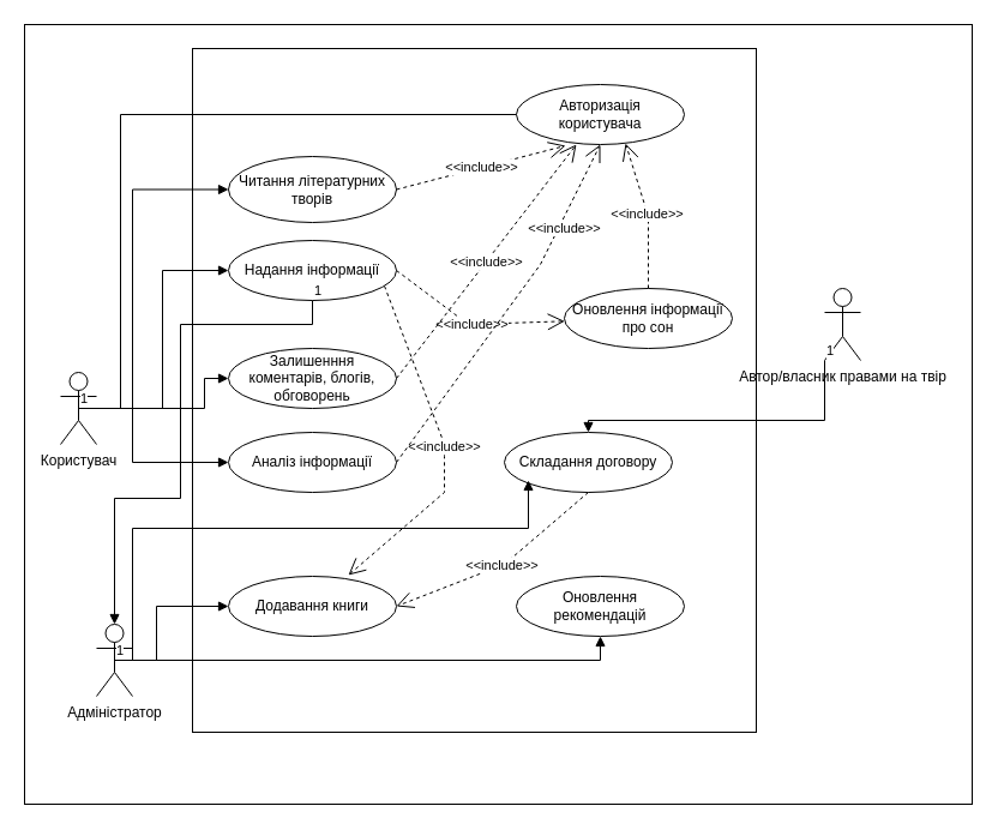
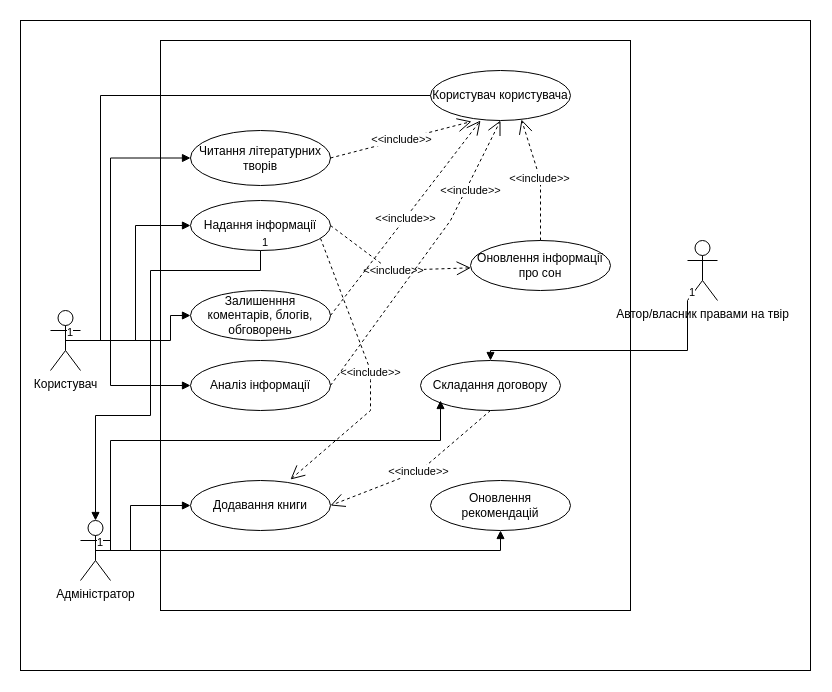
  <mxCell id="0" />
  <mxCell id="1" parent="0" />
  <mxCell id="2" value="" style="rounded=0;whiteSpace=wrap;html=1;" parent="1" vertex="1"><mxGeometry x="160" y="60" width="470" height="570" as="geometry" /></mxCell>
  <mxCell id="3" value="Користувач&lt;br&gt;" style="shape=umlActor;verticalLabelPosition=bottom;verticalAlign=top;html=1;" parent="1" vertex="1"><mxGeometry x="50" y="330" width="30" height="60" as="geometry" /></mxCell>
  <mxCell id="4" value="Надання інформації" style="ellipse;whiteSpace=wrap;html=1;" parent="1" vertex="1"><mxGeometry x="190" y="220" width="140" height="50" as="geometry" /></mxCell>
  <mxCell id="5" value="Аналіз інформації" style="ellipse;whiteSpace=wrap;html=1;" parent="1" vertex="1"><mxGeometry x="190" y="380" width="140" height="50" as="geometry" /></mxCell>
  <mxCell id="6" value="Оновлення рекомендацій" style="ellipse;whiteSpace=wrap;html=1;" parent="1" vertex="1"><mxGeometry x="430" y="500" width="140" height="50" as="geometry" /></mxCell>
  <mxCell id="7" value="Читання літературних творів" style="ellipse;whiteSpace=wrap;html=1;" parent="1" vertex="1"><mxGeometry x="190" y="150" width="140" height="55" as="geometry" /></mxCell>
  <mxCell id="8" value="Оновлення інформації про сон" style="ellipse;whiteSpace=wrap;html=1;" parent="1" vertex="1"><mxGeometry x="470" y="260" width="140" height="50" as="geometry" /></mxCell>
  <mxCell id="9" value="Додавання книги" style="ellipse;whiteSpace=wrap;html=1;" parent="1" vertex="1"><mxGeometry x="190" y="500" width="140" height="50" as="geometry" /></mxCell>
  <mxCell id="10" value="Автор/власник правами на твір" style="shape=umlActor;verticalLabelPosition=bottom;verticalAlign=top;html=1;" parent="1" vertex="1"><mxGeometry x="687" y="260" width="30" height="60" as="geometry" /></mxCell>
  <mxCell id="11" value="&amp;lt;&amp;lt;include&amp;gt;&amp;gt;" style="endArrow=open;endSize=12;dashed=1;html=1;rounded=0;exitX=1;exitY=0.5;exitDx=0;exitDy=0;" parent="1" source="4" target="8" edge="1"><mxGeometry width="160" relative="1" as="geometry"><mxPoint x="310" y="320" as="sourcePoint" /><mxPoint x="470" y="320" as="targetPoint" /><Array as="points"><mxPoint x="390" y="290" /></Array></mxGeometry></mxCell>
  <mxCell id="12" value="" style="endArrow=block;endFill=1;html=1;edgeStyle=orthogonalEdgeStyle;align=left;verticalAlign=top;rounded=0;exitX=0.5;exitY=0.5;exitDx=0;exitDy=0;exitPerimeter=0;entryX=0;entryY=0.5;entryDx=0;entryDy=0;" parent="1" source="3" target="7" edge="1"><mxGeometry x="-1" relative="1" as="geometry"><mxPoint x="190" y="320" as="sourcePoint" /><mxPoint x="350" y="320" as="targetPoint" /><Array as="points"><mxPoint x="110" y="360" /><mxPoint x="110" y="178" /></Array></mxGeometry></mxCell>
  <mxCell id="13" value="1" style="edgeLabel;resizable=0;html=1;align=left;verticalAlign=bottom;" parent="12" connectable="0" vertex="1"><mxGeometry x="-1" relative="1" as="geometry" /></mxCell>
  <mxCell id="14" value="" style="endArrow=block;endFill=1;html=1;edgeStyle=orthogonalEdgeStyle;align=left;verticalAlign=top;rounded=0;exitX=0.5;exitY=0.5;exitDx=0;exitDy=0;exitPerimeter=0;entryX=0;entryY=0.5;entryDx=0;entryDy=0;" parent="1" source="3" target="4" edge="1"><mxGeometry x="-0.938" y="-10" relative="1" as="geometry"><mxPoint x="70" y="360" as="sourcePoint" /><mxPoint x="350" y="320" as="targetPoint" /><mxPoint as="offset" /></mxGeometry></mxCell>
  <mxCell id="15" value="1" style="edgeLabel;resizable=0;html=1;align=left;verticalAlign=bottom;" parent="14" connectable="0" vertex="1"><mxGeometry x="-1" relative="1" as="geometry" /></mxCell>
  <mxCell id="16" value="" style="endArrow=block;endFill=1;html=1;edgeStyle=orthogonalEdgeStyle;align=left;verticalAlign=top;rounded=0;exitX=0.5;exitY=0.5;exitDx=0;exitDy=0;exitPerimeter=0;entryX=0;entryY=0.5;entryDx=0;entryDy=0;" parent="1" source="3" target="5" edge="1"><mxGeometry x="-1" relative="1" as="geometry"><mxPoint x="190" y="320" as="sourcePoint" /><mxPoint x="350" y="320" as="targetPoint" /><Array as="points"><mxPoint x="110" y="360" /><mxPoint x="110" y="405" /></Array></mxGeometry></mxCell>
  <mxCell id="17" value="1" style="edgeLabel;resizable=0;html=1;align=left;verticalAlign=bottom;" parent="16" connectable="0" vertex="1"><mxGeometry x="-1" relative="1" as="geometry" /></mxCell>
  <mxCell id="18" value="Адміністратор&lt;br&gt;" style="shape=umlActor;verticalLabelPosition=bottom;verticalAlign=top;html=1;" parent="1" vertex="1"><mxGeometry x="80" y="540" width="30" height="60" as="geometry" /></mxCell>
  <mxCell id="19" value="" style="endArrow=block;endFill=1;html=1;edgeStyle=orthogonalEdgeStyle;align=left;verticalAlign=top;rounded=0;exitX=0.5;exitY=0.5;exitDx=0;exitDy=0;exitPerimeter=0;entryX=0;entryY=0.5;entryDx=0;entryDy=0;" parent="1" source="18" target="9" edge="1"><mxGeometry x="-1" relative="1" as="geometry"><mxPoint x="190" y="420" as="sourcePoint" /><mxPoint x="350" y="420" as="targetPoint" /><Array as="points"><mxPoint x="130" y="570" /><mxPoint x="130" y="525" /></Array></mxGeometry></mxCell>
  <mxCell id="20" value="1" style="edgeLabel;resizable=0;html=1;align=left;verticalAlign=bottom;" parent="19" connectable="0" vertex="1"><mxGeometry x="-1" relative="1" as="geometry" /></mxCell>
  <mxCell id="21" value="" style="endArrow=block;endFill=1;html=1;edgeStyle=orthogonalEdgeStyle;align=left;verticalAlign=top;rounded=0;entryX=0.5;entryY=0;entryDx=0;entryDy=0;entryPerimeter=0;exitX=0.5;exitY=1;exitDx=0;exitDy=0;" parent="1" source="4" target="18" edge="1"><mxGeometry x="-1" relative="1" as="geometry"><mxPoint x="270" y="330" as="sourcePoint" /><mxPoint x="350" y="420" as="targetPoint" /><Array as="points"><mxPoint x="260" y="290" /><mxPoint x="150" y="290" /><mxPoint x="150" y="435" /><mxPoint x="95" y="435" /></Array></mxGeometry></mxCell>
  <mxCell id="22" value="1" style="edgeLabel;resizable=0;html=1;align=left;verticalAlign=bottom;" parent="21" connectable="0" vertex="1"><mxGeometry x="-1" relative="1" as="geometry" /></mxCell>
  <mxCell id="23" value="" style="endArrow=block;endFill=1;html=1;edgeStyle=orthogonalEdgeStyle;align=left;verticalAlign=top;rounded=0;entryX=0.5;entryY=1;entryDx=0;entryDy=0;exitX=0.5;exitY=0.5;exitDx=0;exitDy=0;exitPerimeter=0;" parent="1" source="18" target="6" edge="1"><mxGeometry x="-1" relative="1" as="geometry"><mxPoint x="100" y="570" as="sourcePoint" /><mxPoint x="440" y="420" as="targetPoint" /></mxGeometry></mxCell>
  <mxCell id="24" value="1" style="edgeLabel;resizable=0;html=1;align=left;verticalAlign=bottom;" parent="23" connectable="0" vertex="1"><mxGeometry x="-1" relative="1" as="geometry" /></mxCell>
  <mxCell id="25" value="Складання договору" style="ellipse;whiteSpace=wrap;html=1;" parent="1" vertex="1"><mxGeometry x="420" y="380" width="140" height="50" as="geometry" /></mxCell>
  <mxCell id="26" value="" style="endArrow=block;endFill=1;html=1;edgeStyle=orthogonalEdgeStyle;align=left;verticalAlign=top;rounded=0;exitX=0.5;exitY=0.5;exitDx=0;exitDy=0;exitPerimeter=0;" parent="1" source="18" edge="1"><mxGeometry x="-1" relative="1" as="geometry"><mxPoint x="280" y="420" as="sourcePoint" /><mxPoint x="440" y="420" as="targetPoint" /><Array as="points"><mxPoint x="110" y="570" /><mxPoint x="110" y="460" /><mxPoint x="440" y="460" /></Array></mxGeometry></mxCell>
  <mxCell id="27" value="1" style="edgeLabel;resizable=0;html=1;align=left;verticalAlign=bottom;" parent="26" connectable="0" vertex="1"><mxGeometry x="-1" relative="1" as="geometry" /></mxCell>
  <mxCell id="28" value="" style="endArrow=block;endFill=1;html=1;edgeStyle=orthogonalEdgeStyle;align=left;verticalAlign=top;rounded=0;exitX=0;exitY=1;exitDx=0;exitDy=0;exitPerimeter=0;entryX=0.5;entryY=0;entryDx=0;entryDy=0;" parent="1" source="10" target="25" edge="1"><mxGeometry x="-1" relative="1" as="geometry"><mxPoint x="280" y="420" as="sourcePoint" /><mxPoint x="440" y="420" as="targetPoint" /><Array as="points"><mxPoint x="687" y="370" /><mxPoint x="490" y="370" /></Array></mxGeometry></mxCell>
  <mxCell id="29" value="1" style="edgeLabel;resizable=0;html=1;align=left;verticalAlign=bottom;" parent="28" connectable="0" vertex="1"><mxGeometry x="-1" relative="1" as="geometry" /></mxCell>
  <mxCell id="30" value="&amp;lt;&amp;lt;include&amp;gt;&amp;gt;" style="endArrow=open;endSize=12;dashed=1;html=1;rounded=0;entryX=0.714;entryY=-0.02;entryDx=0;entryDy=0;entryPerimeter=0;exitX=0.929;exitY=0.76;exitDx=0;exitDy=0;exitPerimeter=0;" parent="1" source="4" target="9" edge="1"><mxGeometry width="160" relative="1" as="geometry"><mxPoint x="320" y="320" as="sourcePoint" /><mxPoint x="460" y="420" as="targetPoint" /><Array as="points"><mxPoint x="370" y="390" /><mxPoint x="370" y="400" /><mxPoint x="370" y="430" /></Array></mxGeometry></mxCell>
  <mxCell id="31" value="Залишенння коментарів, блогів, обговорень" style="ellipse;whiteSpace=wrap;html=1;" parent="1" vertex="1"><mxGeometry x="190" y="310" width="140" height="50" as="geometry" /></mxCell>
  <mxCell id="32" value="" style="endArrow=block;endFill=1;html=1;edgeStyle=orthogonalEdgeStyle;align=left;verticalAlign=top;rounded=0;exitX=0.5;exitY=0.5;exitDx=0;exitDy=0;exitPerimeter=0;entryX=0;entryY=0.5;entryDx=0;entryDy=0;" parent="1" source="3" target="31" edge="1"><mxGeometry x="-1" relative="1" as="geometry"><mxPoint x="370" y="410" as="sourcePoint" /><mxPoint x="530" y="410" as="targetPoint" /><Array as="points"><mxPoint x="170" y="360" /><mxPoint x="170" y="335" /></Array></mxGeometry></mxCell>
  <mxCell id="33" value="1" style="edgeLabel;resizable=0;html=1;align=left;verticalAlign=bottom;" parent="32" connectable="0" vertex="1"><mxGeometry x="-1" relative="1" as="geometry" /></mxCell>
  <mxCell id="34" value="Авторизація" style="ellipse;whiteSpace=wrap;html=1;" parent="1" vertex="1"><mxGeometry x="430" y="90" width="140" height="50" as="geometry" /></mxCell>
  <mxCell id="35" value="" style="endArrow=none;endFill=0;html=1;edgeStyle=orthogonalEdgeStyle;align=left;verticalAlign=top;rounded=0;exitX=0.5;exitY=0.5;exitDx=0;exitDy=0;exitPerimeter=0;entryX=0;entryY=0.5;entryDx=0;entryDy=0;" parent="1" source="3" target="34" edge="1"><mxGeometry x="-1" relative="1" as="geometry"><mxPoint x="370" y="410" as="sourcePoint" /><mxPoint x="530" y="410" as="targetPoint" /><Array as="points"><mxPoint x="100" y="360" /><mxPoint x="100" y="115" /></Array></mxGeometry></mxCell>
  <mxCell id="36" value="1" style="edgeLabel;resizable=0;html=1;align=left;verticalAlign=bottom;" parent="35" connectable="0" vertex="1"><mxGeometry x="-1" relative="1" as="geometry" /></mxCell>
  <mxCell id="37" value="&amp;lt;&amp;lt;include&amp;gt;&amp;gt;" style="endArrow=open;endSize=12;dashed=1;html=1;rounded=0;exitX=0.5;exitY=0;exitDx=0;exitDy=0;entryX=0.65;entryY=0.98;entryDx=0;entryDy=0;entryPerimeter=0;" parent="1" source="8" target="34" edge="1"><mxGeometry width="160" relative="1" as="geometry"><mxPoint x="370" y="410" as="sourcePoint" /><mxPoint x="530" y="410" as="targetPoint" /><Array as="points"><mxPoint x="540" y="200" /></Array></mxGeometry></mxCell>
  <mxCell id="38" value="&amp;lt;&amp;lt;include&amp;gt;&amp;gt;" style="endArrow=open;endSize=12;dashed=1;html=1;rounded=0;exitX=1;exitY=0.5;exitDx=0;exitDy=0;entryX=0.293;entryY=1.02;entryDx=0;entryDy=0;entryPerimeter=0;" parent="1" source="7" target="34" edge="1"><mxGeometry width="160" relative="1" as="geometry"><mxPoint x="550" y="270" as="sourcePoint" /><mxPoint x="510" y="150" as="targetPoint" /><Array as="points" /></mxGeometry></mxCell>
  <mxCell id="39" value="&amp;lt;&amp;lt;include&amp;gt;&amp;gt;" style="endArrow=open;endSize=12;dashed=1;html=1;rounded=0;exitX=1;exitY=0.5;exitDx=0;exitDy=0;" parent="1" source="31" edge="1"><mxGeometry width="160" relative="1" as="geometry"><mxPoint x="560" y="280" as="sourcePoint" /><mxPoint x="480" y="140" as="targetPoint" /><Array as="points" /></mxGeometry></mxCell>
  <mxCell id="40" value="&amp;lt;&amp;lt;include&amp;gt;&amp;gt;" style="endArrow=open;endSize=12;dashed=1;html=1;rounded=0;exitX=1;exitY=0.5;exitDx=0;exitDy=0;entryX=0.5;entryY=1;entryDx=0;entryDy=0;" parent="1" source="5" target="34" edge="1"><mxGeometry x="0.519" y="-4" width="160" relative="1" as="geometry"><mxPoint x="570" y="290" as="sourcePoint" /><mxPoint x="530" y="170" as="targetPoint" /><Array as="points"><mxPoint x="450" y="240" /></Array><mxPoint as="offset" /></mxGeometry></mxCell>
  <mxCell id="41" value="&amp;lt;&amp;lt;include&amp;gt;&amp;gt;" style="endArrow=open;endSize=12;dashed=1;html=1;rounded=0;exitX=0.5;exitY=1;exitDx=0;exitDy=0;entryX=1;entryY=0.5;entryDx=0;entryDy=0;" parent="1" source="25" target="9" edge="1"><mxGeometry width="160" relative="1" as="geometry"><mxPoint x="580" y="300" as="sourcePoint" /><mxPoint x="540" y="180" as="targetPoint" /><Array as="points"><mxPoint x="420" y="490" /></Array></mxGeometry></mxCell>
  <mxCell id="42" value="" style="rounded=0;whiteSpace=wrap;html=1;" parent="1" vertex="1"><mxGeometry x="20" y="20" width="790" height="650" as="geometry" /></mxCell>
  <mxCell id="43" value="" style="rounded=0;whiteSpace=wrap;html=1;" parent="1" vertex="1"><mxGeometry x="160" y="40" width="470" height="570" as="geometry" /></mxCell>
  <mxCell id="44" value="Користувач&lt;br&gt;" style="shape=umlActor;verticalLabelPosition=bottom;verticalAlign=top;html=1;" parent="1" vertex="1"><mxGeometry x="50" y="310" width="30" height="60" as="geometry" /></mxCell>
  <mxCell id="45" value="Надання інформації" style="ellipse;whiteSpace=wrap;html=1;" parent="1" vertex="1"><mxGeometry x="190" y="200" width="140" height="50" as="geometry" /></mxCell>
  <mxCell id="46" value="Аналіз інформації" style="ellipse;whiteSpace=wrap;html=1;" parent="1" vertex="1"><mxGeometry x="190" y="360" width="140" height="50" as="geometry" /></mxCell>
  <mxCell id="47" value="Оновлення рекомендацій" style="ellipse;whiteSpace=wrap;html=1;" parent="1" vertex="1"><mxGeometry x="430" y="480" width="140" height="50" as="geometry" /></mxCell>
  <mxCell id="48" value="Читання літературних творів" style="ellipse;whiteSpace=wrap;html=1;" parent="1" vertex="1"><mxGeometry x="190" y="130" width="140" height="55" as="geometry" /></mxCell>
  <mxCell id="49" value="Оновлення інформації про сон" style="ellipse;whiteSpace=wrap;html=1;" parent="1" vertex="1"><mxGeometry x="470" y="240" width="140" height="50" as="geometry" /></mxCell>
  <mxCell id="50" value="Додавання книги" style="ellipse;whiteSpace=wrap;html=1;" parent="1" vertex="1"><mxGeometry x="190" y="480" width="140" height="50" as="geometry" /></mxCell>
  <mxCell id="51" value="Автор/власник правами на твір" style="shape=umlActor;verticalLabelPosition=bottom;verticalAlign=top;html=1;" parent="1" vertex="1"><mxGeometry x="687" y="240" width="30" height="60" as="geometry" /></mxCell>
  <mxCell id="52" value="&amp;lt;&amp;lt;include&amp;gt;&amp;gt;" style="endArrow=open;endSize=12;dashed=1;html=1;rounded=0;exitX=1;exitY=0.5;exitDx=0;exitDy=0;" parent="1" source="45" target="49" edge="1"><mxGeometry width="160" relative="1" as="geometry"><mxPoint x="310" y="300" as="sourcePoint" /><mxPoint x="470" y="300" as="targetPoint" /><Array as="points"><mxPoint x="390" y="270" /></Array></mxGeometry></mxCell>
  <mxCell id="53" value="" style="endArrow=block;endFill=1;html=1;edgeStyle=orthogonalEdgeStyle;align=left;verticalAlign=top;rounded=0;exitX=0.5;exitY=0.5;exitDx=0;exitDy=0;exitPerimeter=0;entryX=0;entryY=0.5;entryDx=0;entryDy=0;" parent="1" source="44" target="48" edge="1"><mxGeometry x="-1" relative="1" as="geometry"><mxPoint x="190" y="300" as="sourcePoint" /><mxPoint x="350" y="300" as="targetPoint" /><Array as="points"><mxPoint x="110" y="340" /><mxPoint x="110" y="158" /></Array></mxGeometry></mxCell>
  <mxCell id="54" value="1" style="edgeLabel;resizable=0;html=1;align=left;verticalAlign=bottom;" parent="53" connectable="0" vertex="1"><mxGeometry x="-1" relative="1" as="geometry" /></mxCell>
  <mxCell id="55" value="" style="endArrow=block;endFill=1;html=1;edgeStyle=orthogonalEdgeStyle;align=left;verticalAlign=top;rounded=0;exitX=0.5;exitY=0.5;exitDx=0;exitDy=0;exitPerimeter=0;entryX=0;entryY=0.5;entryDx=0;entryDy=0;" parent="1" source="44" target="45" edge="1"><mxGeometry x="-0.938" y="-10" relative="1" as="geometry"><mxPoint x="70" y="340" as="sourcePoint" /><mxPoint x="350" y="300" as="targetPoint" /><mxPoint as="offset" /></mxGeometry></mxCell>
  <mxCell id="56" value="1" style="edgeLabel;resizable=0;html=1;align=left;verticalAlign=bottom;" parent="55" connectable="0" vertex="1"><mxGeometry x="-1" relative="1" as="geometry" /></mxCell>
  <mxCell id="57" value="" style="endArrow=block;endFill=1;html=1;edgeStyle=orthogonalEdgeStyle;align=left;verticalAlign=top;rounded=0;exitX=0.5;exitY=0.5;exitDx=0;exitDy=0;exitPerimeter=0;entryX=0;entryY=0.5;entryDx=0;entryDy=0;" parent="1" source="44" target="46" edge="1"><mxGeometry x="-1" relative="1" as="geometry"><mxPoint x="190" y="300" as="sourcePoint" /><mxPoint x="350" y="300" as="targetPoint" /><Array as="points"><mxPoint x="110" y="340" /><mxPoint x="110" y="385" /></Array></mxGeometry></mxCell>
  <mxCell id="58" value="1" style="edgeLabel;resizable=0;html=1;align=left;verticalAlign=bottom;" parent="57" connectable="0" vertex="1"><mxGeometry x="-1" relative="1" as="geometry" /></mxCell>
  <mxCell id="59" value="Адміністратор&lt;br&gt;" style="shape=umlActor;verticalLabelPosition=bottom;verticalAlign=top;html=1;" parent="1" vertex="1"><mxGeometry x="80" y="520" width="30" height="60" as="geometry" /></mxCell>
  <mxCell id="60" value="" style="endArrow=block;endFill=1;html=1;edgeStyle=orthogonalEdgeStyle;align=left;verticalAlign=top;rounded=0;exitX=0.5;exitY=0.5;exitDx=0;exitDy=0;exitPerimeter=0;entryX=0;entryY=0.5;entryDx=0;entryDy=0;" parent="1" source="59" target="50" edge="1"><mxGeometry x="-1" relative="1" as="geometry"><mxPoint x="190" y="400" as="sourcePoint" /><mxPoint x="350" y="400" as="targetPoint" /><Array as="points"><mxPoint x="130" y="550" /><mxPoint x="130" y="505" /></Array></mxGeometry></mxCell>
  <mxCell id="61" value="1" style="edgeLabel;resizable=0;html=1;align=left;verticalAlign=bottom;" parent="60" connectable="0" vertex="1"><mxGeometry x="-1" relative="1" as="geometry" /></mxCell>
  <mxCell id="62" value="" style="endArrow=block;endFill=1;html=1;edgeStyle=orthogonalEdgeStyle;align=left;verticalAlign=top;rounded=0;entryX=0.5;entryY=0;entryDx=0;entryDy=0;entryPerimeter=0;exitX=0.5;exitY=1;exitDx=0;exitDy=0;" parent="1" source="45" target="59" edge="1"><mxGeometry x="-1" relative="1" as="geometry"><mxPoint x="270" y="310" as="sourcePoint" /><mxPoint x="350" y="400" as="targetPoint" /><Array as="points"><mxPoint x="260" y="270" /><mxPoint x="150" y="270" /><mxPoint x="150" y="415" /><mxPoint x="95" y="415" /></Array></mxGeometry></mxCell>
  <mxCell id="63" value="1" style="edgeLabel;resizable=0;html=1;align=left;verticalAlign=bottom;" parent="62" connectable="0" vertex="1"><mxGeometry x="-1" relative="1" as="geometry" /></mxCell>
  <mxCell id="64" value="" style="endArrow=block;endFill=1;html=1;edgeStyle=orthogonalEdgeStyle;align=left;verticalAlign=top;rounded=0;entryX=0.5;entryY=1;entryDx=0;entryDy=0;exitX=0.5;exitY=0.5;exitDx=0;exitDy=0;exitPerimeter=0;" parent="1" source="59" target="47" edge="1"><mxGeometry x="-1" relative="1" as="geometry"><mxPoint x="100" y="550" as="sourcePoint" /><mxPoint x="440" y="400" as="targetPoint" /></mxGeometry></mxCell>
  <mxCell id="65" value="1" style="edgeLabel;resizable=0;html=1;align=left;verticalAlign=bottom;" parent="64" connectable="0" vertex="1"><mxGeometry x="-1" relative="1" as="geometry" /></mxCell>
  <mxCell id="66" value="Складання договору" style="ellipse;whiteSpace=wrap;html=1;" parent="1" vertex="1"><mxGeometry x="420" y="360" width="140" height="50" as="geometry" /></mxCell>
  <mxCell id="67" value="" style="endArrow=block;endFill=1;html=1;edgeStyle=orthogonalEdgeStyle;align=left;verticalAlign=top;rounded=0;exitX=0.5;exitY=0.5;exitDx=0;exitDy=0;exitPerimeter=0;" parent="1" source="59" edge="1"><mxGeometry x="-1" relative="1" as="geometry"><mxPoint x="280" y="400" as="sourcePoint" /><mxPoint x="440" y="400" as="targetPoint" /><Array as="points"><mxPoint x="110" y="550" /><mxPoint x="110" y="440" /><mxPoint x="440" y="440" /></Array></mxGeometry></mxCell>
  <mxCell id="68" value="1" style="edgeLabel;resizable=0;html=1;align=left;verticalAlign=bottom;" parent="67" connectable="0" vertex="1"><mxGeometry x="-1" relative="1" as="geometry" /></mxCell>
  <mxCell id="69" value="" style="endArrow=block;endFill=1;html=1;edgeStyle=orthogonalEdgeStyle;align=left;verticalAlign=top;rounded=0;exitX=0;exitY=1;exitDx=0;exitDy=0;exitPerimeter=0;entryX=0.5;entryY=0;entryDx=0;entryDy=0;" parent="1" source="51" target="66" edge="1"><mxGeometry x="-1" relative="1" as="geometry"><mxPoint x="280" y="400" as="sourcePoint" /><mxPoint x="440" y="400" as="targetPoint" /><Array as="points"><mxPoint x="687" y="350" /><mxPoint x="490" y="350" /></Array></mxGeometry></mxCell>
  <mxCell id="70" value="1" style="edgeLabel;resizable=0;html=1;align=left;verticalAlign=bottom;" parent="69" connectable="0" vertex="1"><mxGeometry x="-1" relative="1" as="geometry" /></mxCell>
  <mxCell id="71" value="&amp;lt;&amp;lt;include&amp;gt;&amp;gt;" style="endArrow=open;endSize=12;dashed=1;html=1;rounded=0;entryX=0.714;entryY=-0.02;entryDx=0;entryDy=0;entryPerimeter=0;exitX=0.929;exitY=0.76;exitDx=0;exitDy=0;exitPerimeter=0;" parent="1" source="45" target="50" edge="1"><mxGeometry width="160" relative="1" as="geometry"><mxPoint x="320" y="300" as="sourcePoint" /><mxPoint x="460" y="400" as="targetPoint" /><Array as="points"><mxPoint x="370" y="370" /><mxPoint x="370" y="380" /><mxPoint x="370" y="410" /></Array></mxGeometry></mxCell>
  <mxCell id="72" value="Залишенння коментарів, блогів, обговорень" style="ellipse;whiteSpace=wrap;html=1;" parent="1" vertex="1"><mxGeometry x="190" y="290" width="140" height="50" as="geometry" /></mxCell>
  <mxCell id="73" value="" style="endArrow=block;endFill=1;html=1;edgeStyle=orthogonalEdgeStyle;align=left;verticalAlign=top;rounded=0;exitX=0.5;exitY=0.5;exitDx=0;exitDy=0;exitPerimeter=0;entryX=0;entryY=0.5;entryDx=0;entryDy=0;" parent="1" source="44" target="72" edge="1"><mxGeometry x="-1" relative="1" as="geometry"><mxPoint x="370" y="390" as="sourcePoint" /><mxPoint x="530" y="390" as="targetPoint" /><Array as="points"><mxPoint x="170" y="340" /><mxPoint x="170" y="315" /></Array></mxGeometry></mxCell>
  <mxCell id="74" value="1" style="edgeLabel;resizable=0;html=1;align=left;verticalAlign=bottom;" parent="73" connectable="0" vertex="1"><mxGeometry x="-1" relative="1" as="geometry" /></mxCell>
- <mxCell id="75" value="Авторизація користувача" style="ellipse;whiteSpace=wrap;html=1;" parent="1" vertex="1"><mxGeometry x="430" y="70" width="140" height="50" as="geometry" /></mxCell>
+ <mxCell id="75" value="Користувач користувача" style="ellipse;whiteSpace=wrap;html=1;" parent="1" vertex="1"><mxGeometry x="430" y="70" width="140" height="50" as="geometry" /></mxCell>
  <mxCell id="76" value="" style="endArrow=none;endFill=0;html=1;edgeStyle=orthogonalEdgeStyle;align=left;verticalAlign=top;rounded=0;exitX=0.5;exitY=0.5;exitDx=0;exitDy=0;exitPerimeter=0;entryX=0;entryY=0.5;entryDx=0;entryDy=0;" parent="1" source="44" target="75" edge="1"><mxGeometry x="-1" relative="1" as="geometry"><mxPoint x="370" y="390" as="sourcePoint" /><mxPoint x="530" y="390" as="targetPoint" /><Array as="points"><mxPoint x="100" y="340" /><mxPoint x="100" y="95" /></Array></mxGeometry></mxCell>
  <mxCell id="77" value="1" style="edgeLabel;resizable=0;html=1;align=left;verticalAlign=bottom;" parent="76" connectable="0" vertex="1"><mxGeometry x="-1" relative="1" as="geometry" /></mxCell>
  <mxCell id="78" value="&amp;lt;&amp;lt;include&amp;gt;&amp;gt;" style="endArrow=open;endSize=12;dashed=1;html=1;rounded=0;exitX=0.5;exitY=0;exitDx=0;exitDy=0;entryX=0.65;entryY=0.98;entryDx=0;entryDy=0;entryPerimeter=0;" parent="1" source="49" target="75" edge="1"><mxGeometry width="160" relative="1" as="geometry"><mxPoint x="370" y="390" as="sourcePoint" /><mxPoint x="530" y="390" as="targetPoint" /><Array as="points"><mxPoint x="540" y="180" /></Array></mxGeometry></mxCell>
  <mxCell id="79" value="&amp;lt;&amp;lt;include&amp;gt;&amp;gt;" style="endArrow=open;endSize=12;dashed=1;html=1;rounded=0;exitX=1;exitY=0.5;exitDx=0;exitDy=0;entryX=0.293;entryY=1.02;entryDx=0;entryDy=0;entryPerimeter=0;" parent="1" source="48" target="75" edge="1"><mxGeometry width="160" relative="1" as="geometry"><mxPoint x="550" y="250" as="sourcePoint" /><mxPoint x="510" y="130" as="targetPoint" /><Array as="points" /></mxGeometry></mxCell>
  <mxCell id="80" value="&amp;lt;&amp;lt;include&amp;gt;&amp;gt;" style="endArrow=open;endSize=12;dashed=1;html=1;rounded=0;exitX=1;exitY=0.5;exitDx=0;exitDy=0;" parent="1" source="72" edge="1"><mxGeometry width="160" relative="1" as="geometry"><mxPoint x="560" y="260" as="sourcePoint" /><mxPoint x="480" y="120" as="targetPoint" /><Array as="points" /></mxGeometry></mxCell>
  <mxCell id="81" value="&amp;lt;&amp;lt;include&amp;gt;&amp;gt;" style="endArrow=open;endSize=12;dashed=1;html=1;rounded=0;exitX=1;exitY=0.5;exitDx=0;exitDy=0;entryX=0.5;entryY=1;entryDx=0;entryDy=0;" parent="1" source="46" target="75" edge="1"><mxGeometry x="0.519" y="-4" width="160" relative="1" as="geometry"><mxPoint x="570" y="270" as="sourcePoint" /><mxPoint x="530" y="150" as="targetPoint" /><Array as="points"><mxPoint x="450" y="220" /></Array><mxPoint as="offset" /></mxGeometry></mxCell>
  <mxCell id="82" value="&amp;lt;&amp;lt;include&amp;gt;&amp;gt;" style="endArrow=open;endSize=12;dashed=1;html=1;rounded=0;exitX=0.5;exitY=1;exitDx=0;exitDy=0;entryX=1;entryY=0.5;entryDx=0;entryDy=0;" parent="1" source="66" target="50" edge="1"><mxGeometry width="160" relative="1" as="geometry"><mxPoint x="580" y="280" as="sourcePoint" /><mxPoint x="540" y="160" as="targetPoint" /><Array as="points"><mxPoint x="420" y="470" /></Array></mxGeometry></mxCell>
